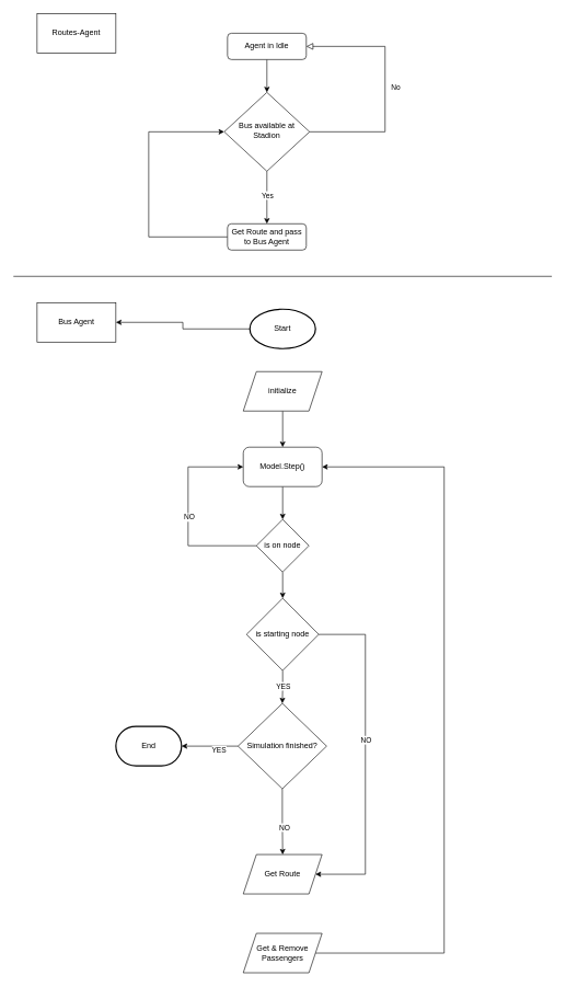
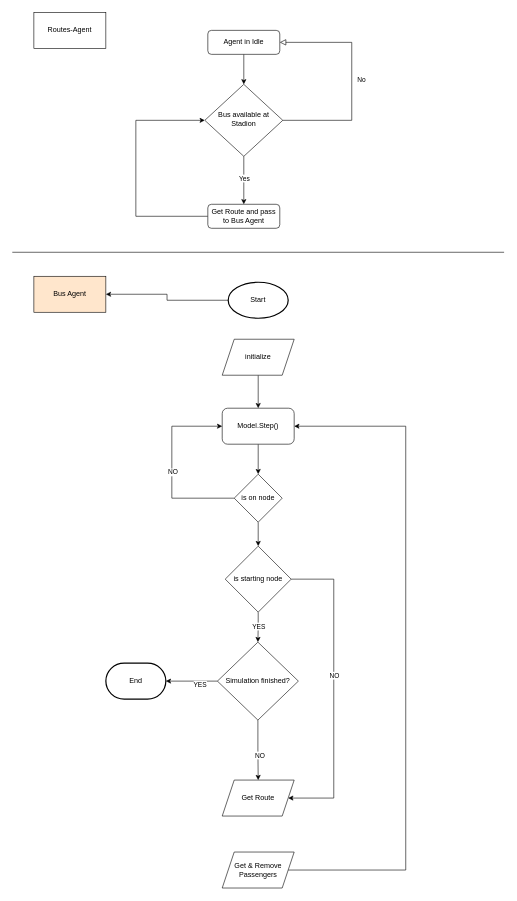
  <mxCell id="0" />
  <mxCell id="1" parent="0" />
  <mxCell id="2" style="edgeStyle=orthogonalEdgeStyle;rounded=0;orthogonalLoop=1;jettySize=auto;html=1;entryX=0.5;entryY=0;entryDx=0;entryDy=0;" edge="1" parent="1" source="3" target="7"><mxGeometry relative="1" as="geometry" /></mxCell>
  <mxCell id="3" value="Agent in Idle" style="rounded=1;whiteSpace=wrap;html=1;fontSize=12;glass=0;strokeWidth=1;shadow=0;" parent="1" vertex="1"><mxGeometry x="346" y="50" width="120" height="40" as="geometry" /></mxCell>
  <mxCell id="4" value="No" style="edgeStyle=orthogonalEdgeStyle;rounded=0;html=1;jettySize=auto;orthogonalLoop=1;fontSize=11;endArrow=block;endFill=0;endSize=8;strokeWidth=1;shadow=0;labelBackgroundColor=none;entryX=1;entryY=0.5;entryDx=0;entryDy=0;exitX=1;exitY=0.5;exitDx=0;exitDy=0;" parent="1" source="7" target="3" edge="1"><mxGeometry x="0.0" y="-16" relative="1" as="geometry"><mxPoint as="offset" /><mxPoint x="486.004" y="180.029" as="sourcePoint" /><mxPoint x="496" y="70" as="targetPoint" /><Array as="points"><mxPoint x="586" y="200" /><mxPoint x="586" y="70" /></Array></mxGeometry></mxCell>
  <mxCell id="5" style="edgeStyle=orthogonalEdgeStyle;rounded=0;orthogonalLoop=1;jettySize=auto;html=1;entryX=0.5;entryY=0;entryDx=0;entryDy=0;" edge="1" parent="1" source="7" target="9"><mxGeometry relative="1" as="geometry"><mxPoint x="406" y="340" as="targetPoint" /></mxGeometry></mxCell>
  <mxCell id="6" value="Yes" style="edgeLabel;html=1;align=center;verticalAlign=middle;resizable=0;points=[];" vertex="1" connectable="0" parent="5"><mxGeometry x="-0.101" relative="1" as="geometry"><mxPoint as="offset" /></mxGeometry></mxCell>
  <mxCell id="7" value="Bus available at Stadion" style="rhombus;whiteSpace=wrap;html=1;shadow=0;fontFamily=Helvetica;fontSize=12;align=center;strokeWidth=1;spacing=6;spacingTop=-4;" parent="1" vertex="1"><mxGeometry x="341" y="140" width="130" height="120" as="geometry" /></mxCell>
  <mxCell id="8" style="edgeStyle=orthogonalEdgeStyle;rounded=0;orthogonalLoop=1;jettySize=auto;html=1;entryX=0;entryY=0.5;entryDx=0;entryDy=0;" edge="1" parent="1" source="9" target="7"><mxGeometry relative="1" as="geometry"><Array as="points"><mxPoint x="226" y="360" /><mxPoint x="226" y="200" /></Array></mxGeometry></mxCell>
  <mxCell id="9" value="Get Route and pass to Bus Agent" style="rounded=1;whiteSpace=wrap;html=1;fontSize=12;glass=0;strokeWidth=1;shadow=0;" parent="1" vertex="1"><mxGeometry x="346" y="340" width="120" height="40" as="geometry" /></mxCell>
  <mxCell id="10" value="Routes-Agent" style="rounded=0;whiteSpace=wrap;html=1;" vertex="1" parent="1"><mxGeometry x="56" y="20" width="120" height="60" as="geometry" /></mxCell>
- <mxCell id="11" value="Bus Agent" style="rounded=0;whiteSpace=wrap;html=1;" vertex="1" parent="1"><mxGeometry x="56" y="460" width="120" height="60" as="geometry" /></mxCell>
+ <mxCell id="11" value="Bus Agent" style="rounded=0;whiteSpace=wrap;html=1;fillColor=#ffe6cc;" vertex="1" parent="1"><mxGeometry x="56" y="460" width="120" height="60" as="geometry" /></mxCell>
  <mxCell id="12" value="" style="endArrow=none;html=1;rounded=0;" edge="1" parent="1"><mxGeometry width="50" height="50" relative="1" as="geometry"><mxPoint x="20" y="420" as="sourcePoint" /><mxPoint x="840" y="420" as="targetPoint" /></mxGeometry></mxCell>
  <mxCell id="13" style="edgeStyle=orthogonalEdgeStyle;rounded=0;orthogonalLoop=1;jettySize=auto;html=1;" edge="1" parent="1" source="14" target="11"><mxGeometry relative="1" as="geometry" /></mxCell>
  <mxCell id="14" value="Start" style="strokeWidth=2;html=1;shape=mxgraph.flowchart.start_1;whiteSpace=wrap;" vertex="1" parent="1"><mxGeometry x="380" y="470" width="100" height="60" as="geometry" /></mxCell>
  <mxCell id="15" style="edgeStyle=orthogonalEdgeStyle;rounded=0;orthogonalLoop=1;jettySize=auto;html=1;entryX=0.5;entryY=0;entryDx=0;entryDy=0;" edge="1" parent="1" source="16" target="20"><mxGeometry relative="1" as="geometry" /></mxCell>
  <mxCell id="16" value="initialize" style="shape=parallelogram;perimeter=parallelogramPerimeter;whiteSpace=wrap;html=1;fixedSize=1;" vertex="1" parent="1"><mxGeometry x="370" y="565" width="120" height="60" as="geometry" /></mxCell>
  <mxCell id="17" style="edgeStyle=orthogonalEdgeStyle;rounded=0;orthogonalLoop=1;jettySize=auto;html=1;entryX=1;entryY=0.5;entryDx=0;entryDy=0;" edge="1" parent="1" source="18" target="20"><mxGeometry relative="1" as="geometry"><Array as="points"><mxPoint x="676" y="1450" /><mxPoint x="676" y="710" /></Array></mxGeometry></mxCell>
  <mxCell id="18" value="Get &amp;amp; Remove Passengers" style="shape=parallelogram;perimeter=parallelogramPerimeter;whiteSpace=wrap;html=1;fixedSize=1;" vertex="1" parent="1"><mxGeometry x="370" y="1420" width="120" height="60" as="geometry" /></mxCell>
  <mxCell id="19" style="edgeStyle=orthogonalEdgeStyle;rounded=0;orthogonalLoop=1;jettySize=auto;html=1;entryX=0.5;entryY=0;entryDx=0;entryDy=0;" edge="1" parent="1" source="20" target="24"><mxGeometry relative="1" as="geometry" /></mxCell>
  <mxCell id="20" value="Model.Step()" style="rounded=1;whiteSpace=wrap;html=1;" vertex="1" parent="1"><mxGeometry x="370" y="680" width="120" height="60" as="geometry" /></mxCell>
  <mxCell id="21" style="edgeStyle=orthogonalEdgeStyle;rounded=0;orthogonalLoop=1;jettySize=auto;html=1;entryX=0;entryY=0.5;entryDx=0;entryDy=0;" edge="1" parent="1" source="24" target="20"><mxGeometry relative="1" as="geometry"><Array as="points"><mxPoint x="286" y="830" /><mxPoint x="286" y="710" /></Array></mxGeometry></mxCell>
  <mxCell id="22" value="NO" style="edgeLabel;html=1;align=center;verticalAlign=middle;resizable=0;points=[];" vertex="1" connectable="0" parent="21"><mxGeometry x="-0.033" y="-1" relative="1" as="geometry"><mxPoint y="1" as="offset" /></mxGeometry></mxCell>
  <mxCell id="23" style="edgeStyle=orthogonalEdgeStyle;rounded=0;orthogonalLoop=1;jettySize=auto;html=1;entryX=0.5;entryY=0;entryDx=0;entryDy=0;" edge="1" parent="1" source="24" target="29"><mxGeometry relative="1" as="geometry"><mxPoint x="576" y="830" as="targetPoint" /></mxGeometry></mxCell>
  <mxCell id="24" value="is on node" style="rhombus;whiteSpace=wrap;html=1;" vertex="1" parent="1"><mxGeometry x="390" y="790" width="80" height="80" as="geometry" /></mxCell>
  <mxCell id="25" style="edgeStyle=orthogonalEdgeStyle;rounded=0;orthogonalLoop=1;jettySize=auto;html=1;entryX=0.5;entryY=0;entryDx=0;entryDy=0;" edge="1" parent="1" source="29" target="33"><mxGeometry relative="1" as="geometry" /></mxCell>
  <mxCell id="26" value="YES" style="edgeLabel;html=1;align=center;verticalAlign=middle;resizable=0;points=[];" vertex="1" connectable="0" parent="25"><mxGeometry x="-0.098" relative="1" as="geometry"><mxPoint as="offset" /></mxGeometry></mxCell>
  <mxCell id="27" style="edgeStyle=orthogonalEdgeStyle;rounded=0;orthogonalLoop=1;jettySize=auto;html=1;entryX=1;entryY=0.5;entryDx=0;entryDy=0;" edge="1" parent="1" source="29" target="30"><mxGeometry relative="1" as="geometry"><Array as="points"><mxPoint x="556" y="965" /><mxPoint x="556" y="1330" /></Array></mxGeometry></mxCell>
  <mxCell id="28" value="NO" style="edgeLabel;html=1;align=center;verticalAlign=middle;resizable=0;points=[];" vertex="1" connectable="0" parent="27"><mxGeometry x="-0.102" relative="1" as="geometry"><mxPoint y="1" as="offset" /></mxGeometry></mxCell>
  <mxCell id="29" value="is starting node" style="rhombus;whiteSpace=wrap;html=1;" vertex="1" parent="1"><mxGeometry x="375" y="910" width="110" height="110" as="geometry" /></mxCell>
  <mxCell id="30" value="Get Route" style="shape=parallelogram;perimeter=parallelogramPerimeter;whiteSpace=wrap;html=1;fixedSize=1;" vertex="1" parent="1"><mxGeometry x="370" y="1300" width="120" height="60" as="geometry" /></mxCell>
  <mxCell id="31" style="edgeStyle=orthogonalEdgeStyle;rounded=0;orthogonalLoop=1;jettySize=auto;html=1;entryX=0.5;entryY=0;entryDx=0;entryDy=0;" edge="1" parent="1" source="33" target="30"><mxGeometry relative="1" as="geometry" /></mxCell>
  <mxCell id="32" value="NO" style="edgeLabel;html=1;align=center;verticalAlign=middle;resizable=0;points=[];" vertex="1" connectable="0" parent="31"><mxGeometry x="0.167" y="2" relative="1" as="geometry"><mxPoint as="offset" /></mxGeometry></mxCell>
  <mxCell id="33" value="Simulation finished?" style="rhombus;whiteSpace=wrap;html=1;" vertex="1" parent="1"><mxGeometry x="362" y="1070" width="135" height="130" as="geometry" /></mxCell>
  <mxCell id="34" value="End" style="strokeWidth=2;html=1;shape=mxgraph.flowchart.terminator;whiteSpace=wrap;" vertex="1" parent="1"><mxGeometry x="176" y="1105" width="100" height="60" as="geometry" /></mxCell>
  <mxCell id="35" style="edgeStyle=orthogonalEdgeStyle;rounded=0;orthogonalLoop=1;jettySize=auto;html=1;entryX=1;entryY=0.5;entryDx=0;entryDy=0;entryPerimeter=0;" edge="1" parent="1" source="33" target="34"><mxGeometry relative="1" as="geometry" /></mxCell>
  <mxCell id="36" value="YES" style="edgeLabel;html=1;align=center;verticalAlign=middle;resizable=0;points=[];" vertex="1" connectable="0" parent="35"><mxGeometry x="-0.313" y="5" relative="1" as="geometry"><mxPoint as="offset" /></mxGeometry></mxCell>
